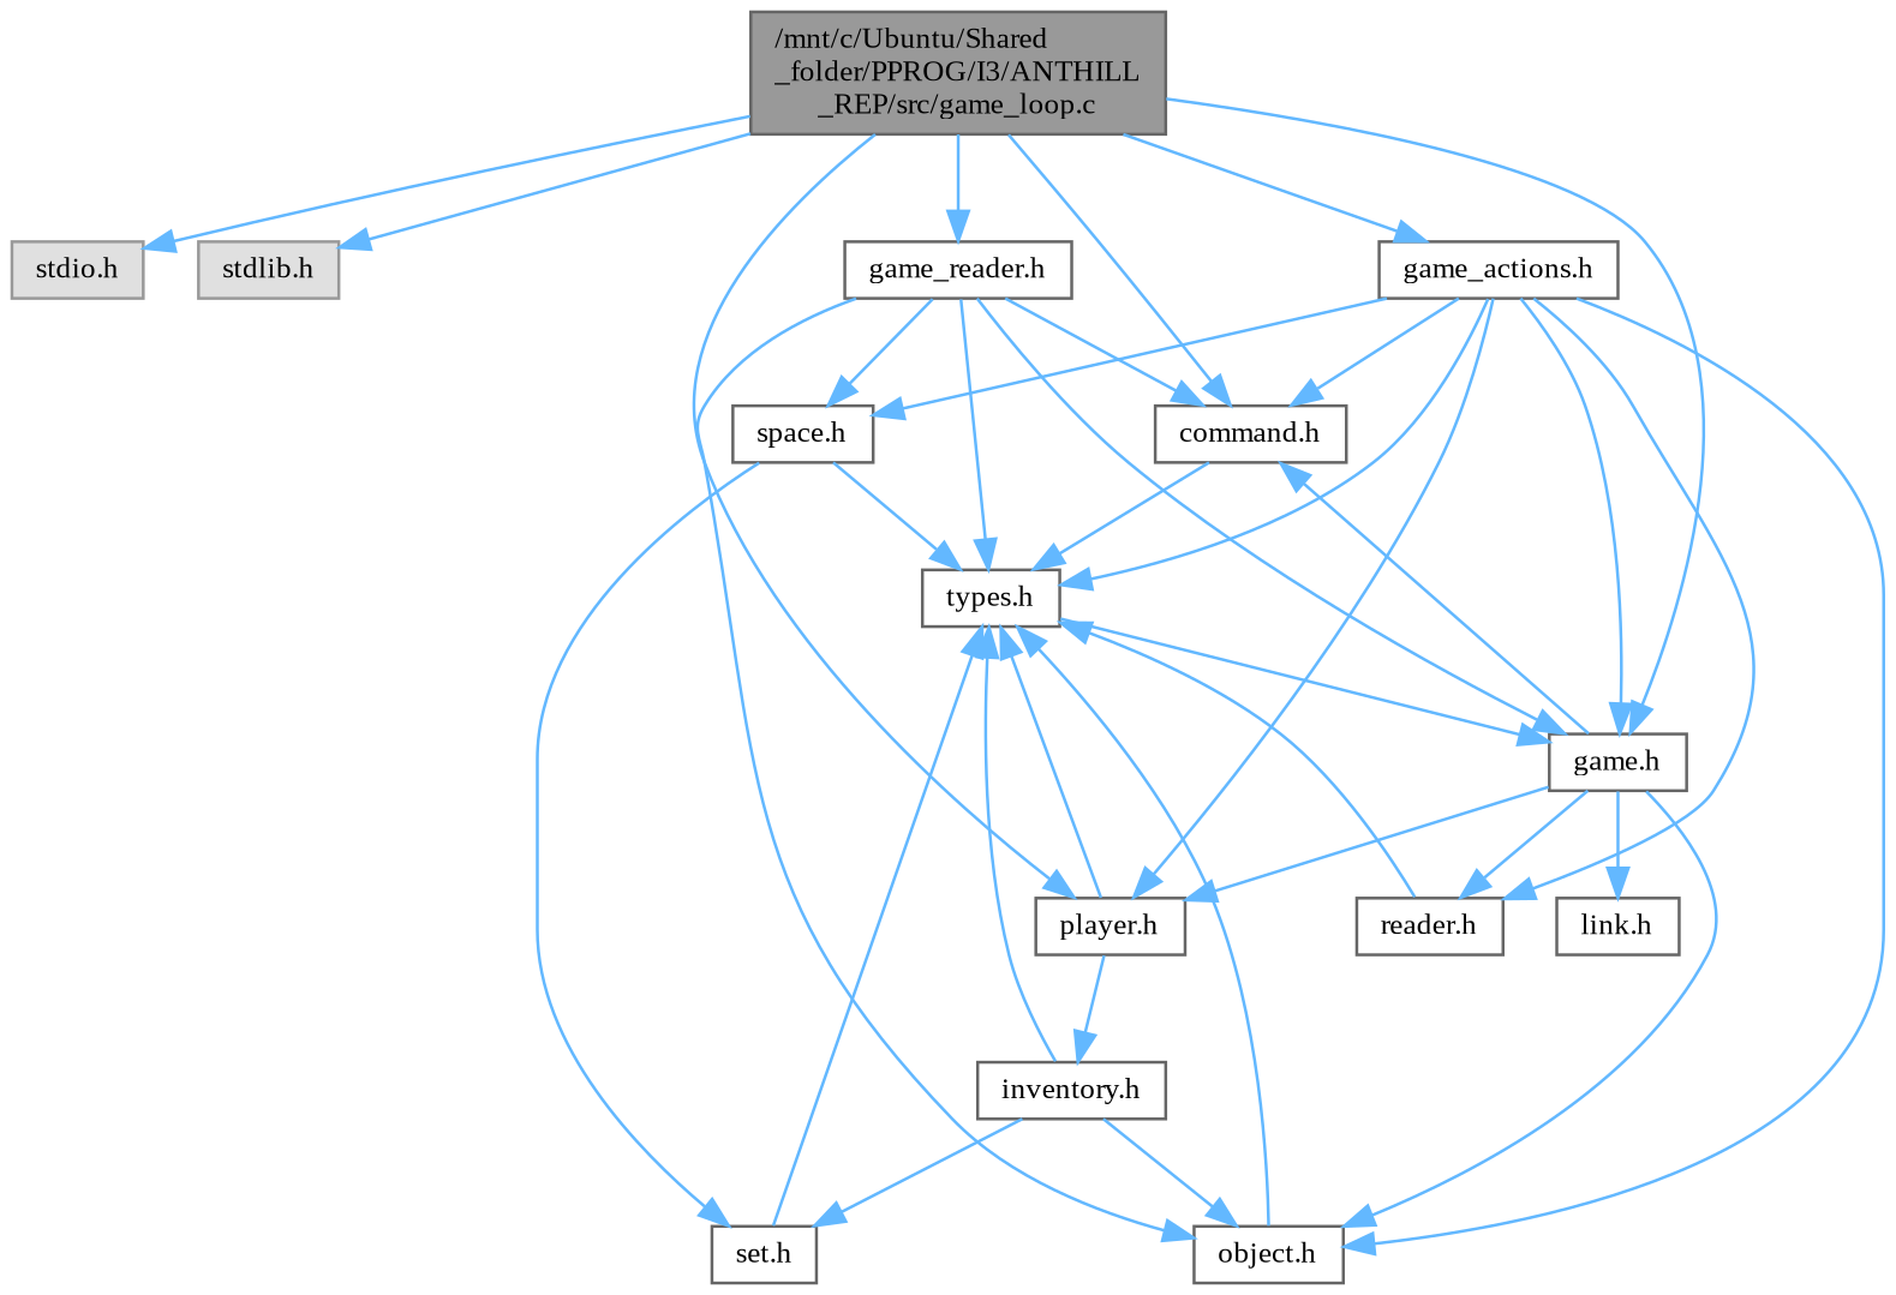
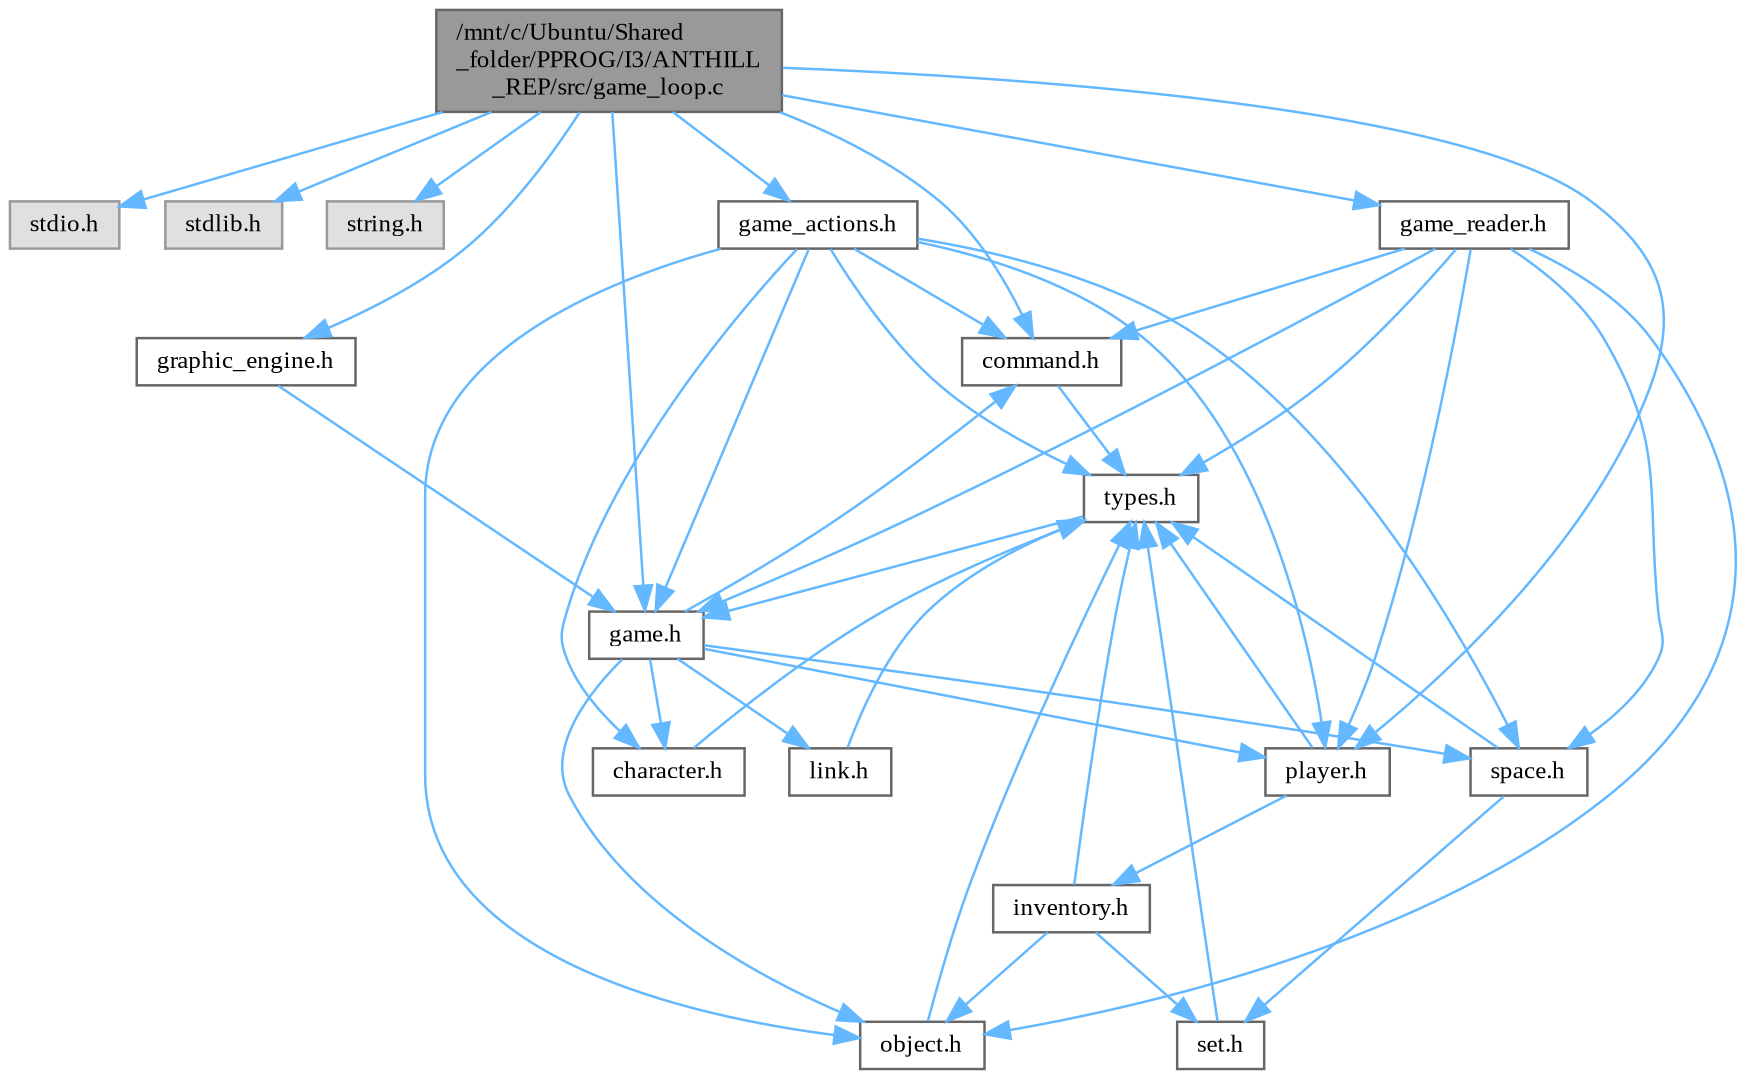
  digraph {
    fontname="Liberation Serif"
    node [color=grey40 fillcolor=white fontname="Liberation Serif" fontsize=10 shape=box style=filled]
    edge [color=steelblue1 fontname="Liberation Serif" fontsize=10 labelfontname=Helvetica labelfontsize=10 style=solid]
    n1 [color=gray40 fillcolor=grey60 fontcolor=black height=0.2 label="/mnt/c/Ubuntu/Shared\l_folder/PPROG/I3/ANTHILL\l_REP/src/game_loop.c" width=0.4]
    n2 [color=grey60 fillcolor="#E0E0E0" height=0.2 label="stdio.h" width=0.4]
    n3 [color=grey60 fillcolor="#E0E0E0" height=0.2 label="stdlib.h" width=0.4]
+   n4 [color=grey60 fillcolor="#E0E0E0" height=0.2 label="string.h" width=0.4]
    n5 [height=0.2 label="command.h" width=0.4]
    n6 [height=0.2 label="game.h" width=0.4]
    n7 [height=0.2 label="player.h" width=0.4]
    n8 [height=0.2 label="game_actions.h" width=0.4]
    n9 [height=0.2 label="game_reader.h" width=0.4]
+   n10 [height=0.2 label="graphic_engine.h" width=0.4]
    n11 [height=0.2 label="types.h" width=0.4]
-   n12 [height=0.2 label="reader.h" width=0.4]
+   n12 [height=0.2 label="character.h" width=0.4]
    n13 [height=0.2 label="link.h" width=0.4]
    n14 [height=0.2 label="object.h" width=0.4]
    n15 [height=0.2 label="space.h" width=0.4]
    n16 [height=0.2 label="inventory.h" width=0.4]
    n17 [height=0.2 label="set.h" width=0.4]
    n1 -> n2
    n1 -> n3
+   n1 -> n4
    n1 -> n5
    n1 -> n6
    n1 -> n7
    n1 -> n8
    n1 -> n9
+   n1 -> n10
    n5 -> n11
    n6 -> n5
    n6 -> n7
    n6 -> n12
    n6 -> n13
    n6 -> n14
+   n6 -> n15
    n7 -> n11
    n7 -> n16
    n8 -> n5
    n8 -> n6
    n8 -> n7
    n8 -> n11
    n8 -> n12
    n8 -> n14
    n8 -> n15
    n9 -> n5
    n9 -> n6
+   n9 -> n7
    n9 -> n11
    n9 -> n14
    n9 -> n15
+   n10 -> n6
    n11 -> n6
    n12 -> n11
+   n13 -> n11
    n14 -> n11
    n15 -> n11
    n15 -> n17
    n16 -> n11
    n16 -> n14
    n16 -> n17
    n17 -> n11
  }
